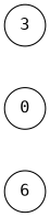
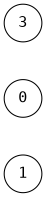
  digraph {
    normalize=true
    node [fixedsize=true fontname=monospace shape=circle]
    edge [arrowsize=0.6 style=invis]
    0 [width=0.5]
-   1 [width=0.5 label=6]
+   1 [width=0.5]
    3 [width=0.5]
    0 -> 1
    3 -> 0
  }
